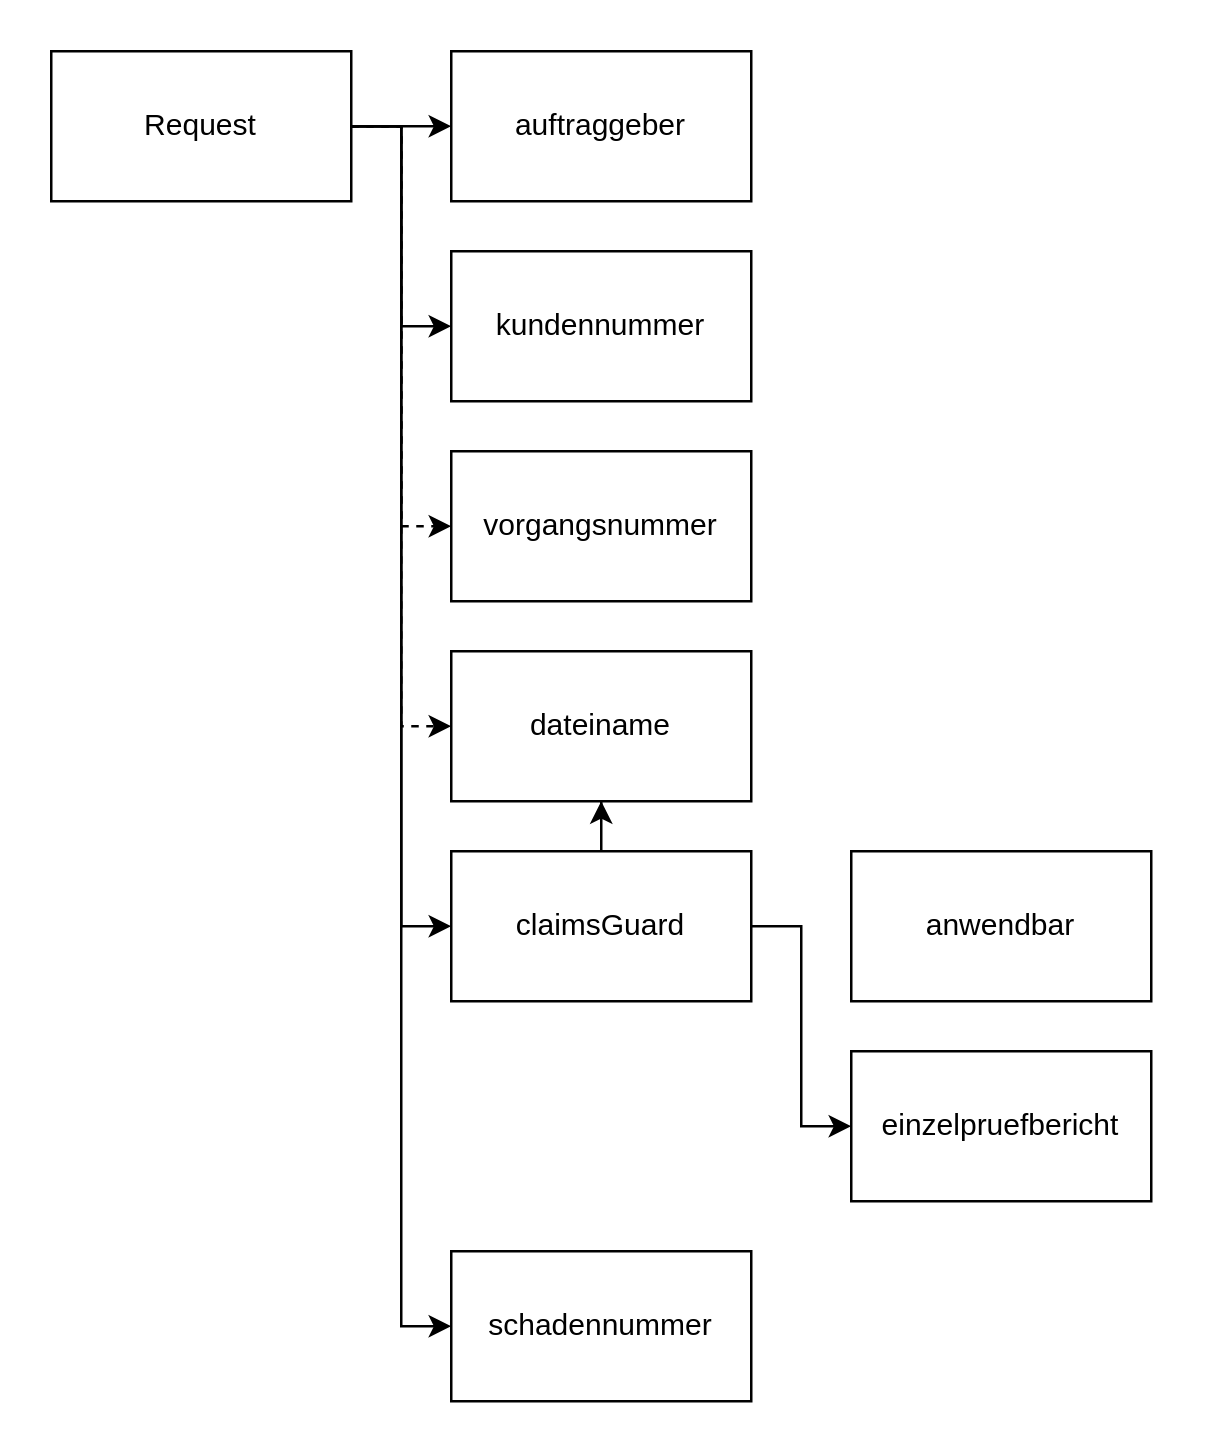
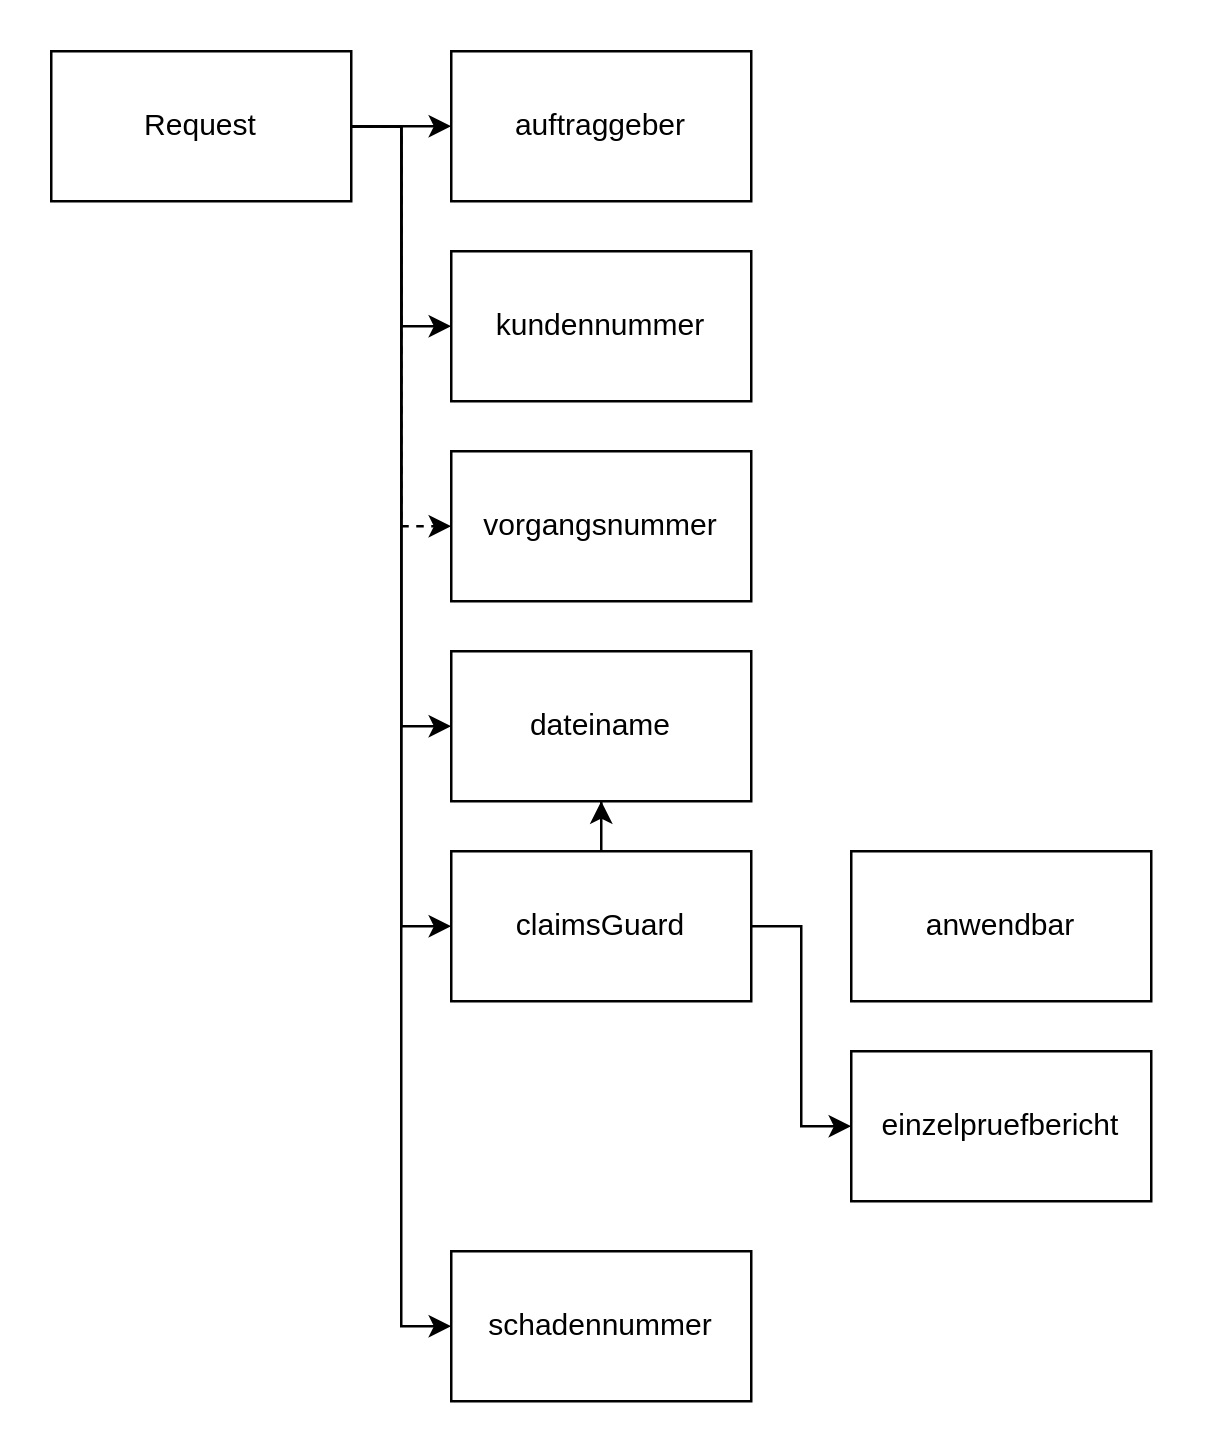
  <mxCell id="0" />
  <mxCell id="1" parent="0" />
  <mxCell id="2" style="edgeStyle=orthogonalEdgeStyle;rounded=0;orthogonalLoop=1;jettySize=auto;html=1;" parent="1" source="8" target="9" edge="1"><mxGeometry relative="1" as="geometry" /></mxCell>
  <mxCell id="3" style="edgeStyle=orthogonalEdgeStyle;rounded=0;orthogonalLoop=1;jettySize=auto;html=1;fontSize=12;" edge="1" parent="1" source="8" target="10"><mxGeometry relative="1" as="geometry"><Array as="points"><mxPoint x="160" y="50" /><mxPoint x="160" y="130" /></Array></mxGeometry></mxCell>
  <mxCell id="4" style="edgeStyle=orthogonalEdgeStyle;rounded=0;orthogonalLoop=1;jettySize=auto;html=1;fontSize=12;dashed=1;" edge="1" parent="1" source="8" target="11"><mxGeometry relative="1" as="geometry"><Array as="points"><mxPoint x="160" y="50" /><mxPoint x="160" y="210" /></Array></mxGeometry></mxCell>
- <mxCell id="5" style="edgeStyle=orthogonalEdgeStyle;rounded=0;orthogonalLoop=1;jettySize=auto;html=1;fontSize=12;dashed=1;" edge="1" parent="1" source="8" target="12"><mxGeometry relative="1" as="geometry"><Array as="points"><mxPoint x="160" y="50" /><mxPoint x="160" y="290" /></Array></mxGeometry></mxCell>
+ <mxCell id="5" style="edgeStyle=orthogonalEdgeStyle;rounded=0;orthogonalLoop=1;jettySize=auto;html=1;fontSize=12;" edge="1" parent="1" source="8" target="12"><mxGeometry relative="1" as="geometry"><Array as="points"><mxPoint x="160" y="50" /><mxPoint x="160" y="290" /></Array></mxGeometry></mxCell>
  <mxCell id="6" style="edgeStyle=orthogonalEdgeStyle;rounded=0;orthogonalLoop=1;jettySize=auto;html=1;fontSize=12;" edge="1" parent="1" source="8" target="15"><mxGeometry relative="1" as="geometry"><Array as="points"><mxPoint x="160" y="50" /><mxPoint x="160" y="370" /></Array></mxGeometry></mxCell>
  <mxCell id="7" style="edgeStyle=orthogonalEdgeStyle;rounded=0;orthogonalLoop=1;jettySize=auto;html=1;fontSize=12;" edge="1" parent="1" source="8" target="18"><mxGeometry relative="1" as="geometry"><Array as="points"><mxPoint x="160" y="50" /><mxPoint x="160" y="530" /></Array></mxGeometry></mxCell>
  <mxCell id="8" value="Request" style="rounded=0;whiteSpace=wrap;html=1;" parent="1" vertex="1"><mxGeometry x="20" y="20" width="120" height="60" as="geometry" /></mxCell>
  <mxCell id="9" value="auftraggeber" style="rounded=0;whiteSpace=wrap;html=1;" parent="1" vertex="1"><mxGeometry x="180" y="20" width="120" height="60" as="geometry" /></mxCell>
  <mxCell id="10" value="kundennummer" style="rounded=0;whiteSpace=wrap;html=1;" vertex="1" parent="1"><mxGeometry x="180" y="100" width="120" height="60" as="geometry" /></mxCell>
  <mxCell id="11" value="vorgangsnummer" style="rounded=0;whiteSpace=wrap;html=1;" vertex="1" parent="1"><mxGeometry x="180" y="180" width="120" height="60" as="geometry" /></mxCell>
  <mxCell id="12" value="dateiname" style="rounded=0;whiteSpace=wrap;html=1;" vertex="1" parent="1"><mxGeometry x="180" y="260" width="120" height="60" as="geometry" /></mxCell>
  <mxCell id="13" style="edgeStyle=orthogonalEdgeStyle;rounded=0;orthogonalLoop=1;jettySize=auto;html=1;fontSize=12;" edge="1" parent="1" source="15" target="12"><mxGeometry relative="1" as="geometry" /></mxCell>
  <mxCell id="14" style="edgeStyle=orthogonalEdgeStyle;rounded=0;orthogonalLoop=1;jettySize=auto;html=1;fontSize=12;" edge="1" parent="1" source="15" target="17"><mxGeometry relative="1" as="geometry"><Array as="points"><mxPoint x="320" y="370" /><mxPoint x="320" y="450" /></Array></mxGeometry></mxCell>
  <mxCell id="15" value="claimsGuard" style="rounded=0;whiteSpace=wrap;html=1;" vertex="1" parent="1"><mxGeometry x="180" y="340" width="120" height="60" as="geometry" /></mxCell>
  <mxCell id="16" value="anwendbar" style="rounded=0;whiteSpace=wrap;html=1;" vertex="1" parent="1"><mxGeometry x="340" y="340" width="120" height="60" as="geometry" /></mxCell>
  <mxCell id="17" value="einzelpruefbericht" style="rounded=0;whiteSpace=wrap;html=1;" vertex="1" parent="1"><mxGeometry x="340" y="420" width="120" height="60" as="geometry" /></mxCell>
  <mxCell id="18" value="schadennummer" style="rounded=0;whiteSpace=wrap;html=1;" vertex="1" parent="1"><mxGeometry x="180" y="500" width="120" height="60" as="geometry" /></mxCell>
